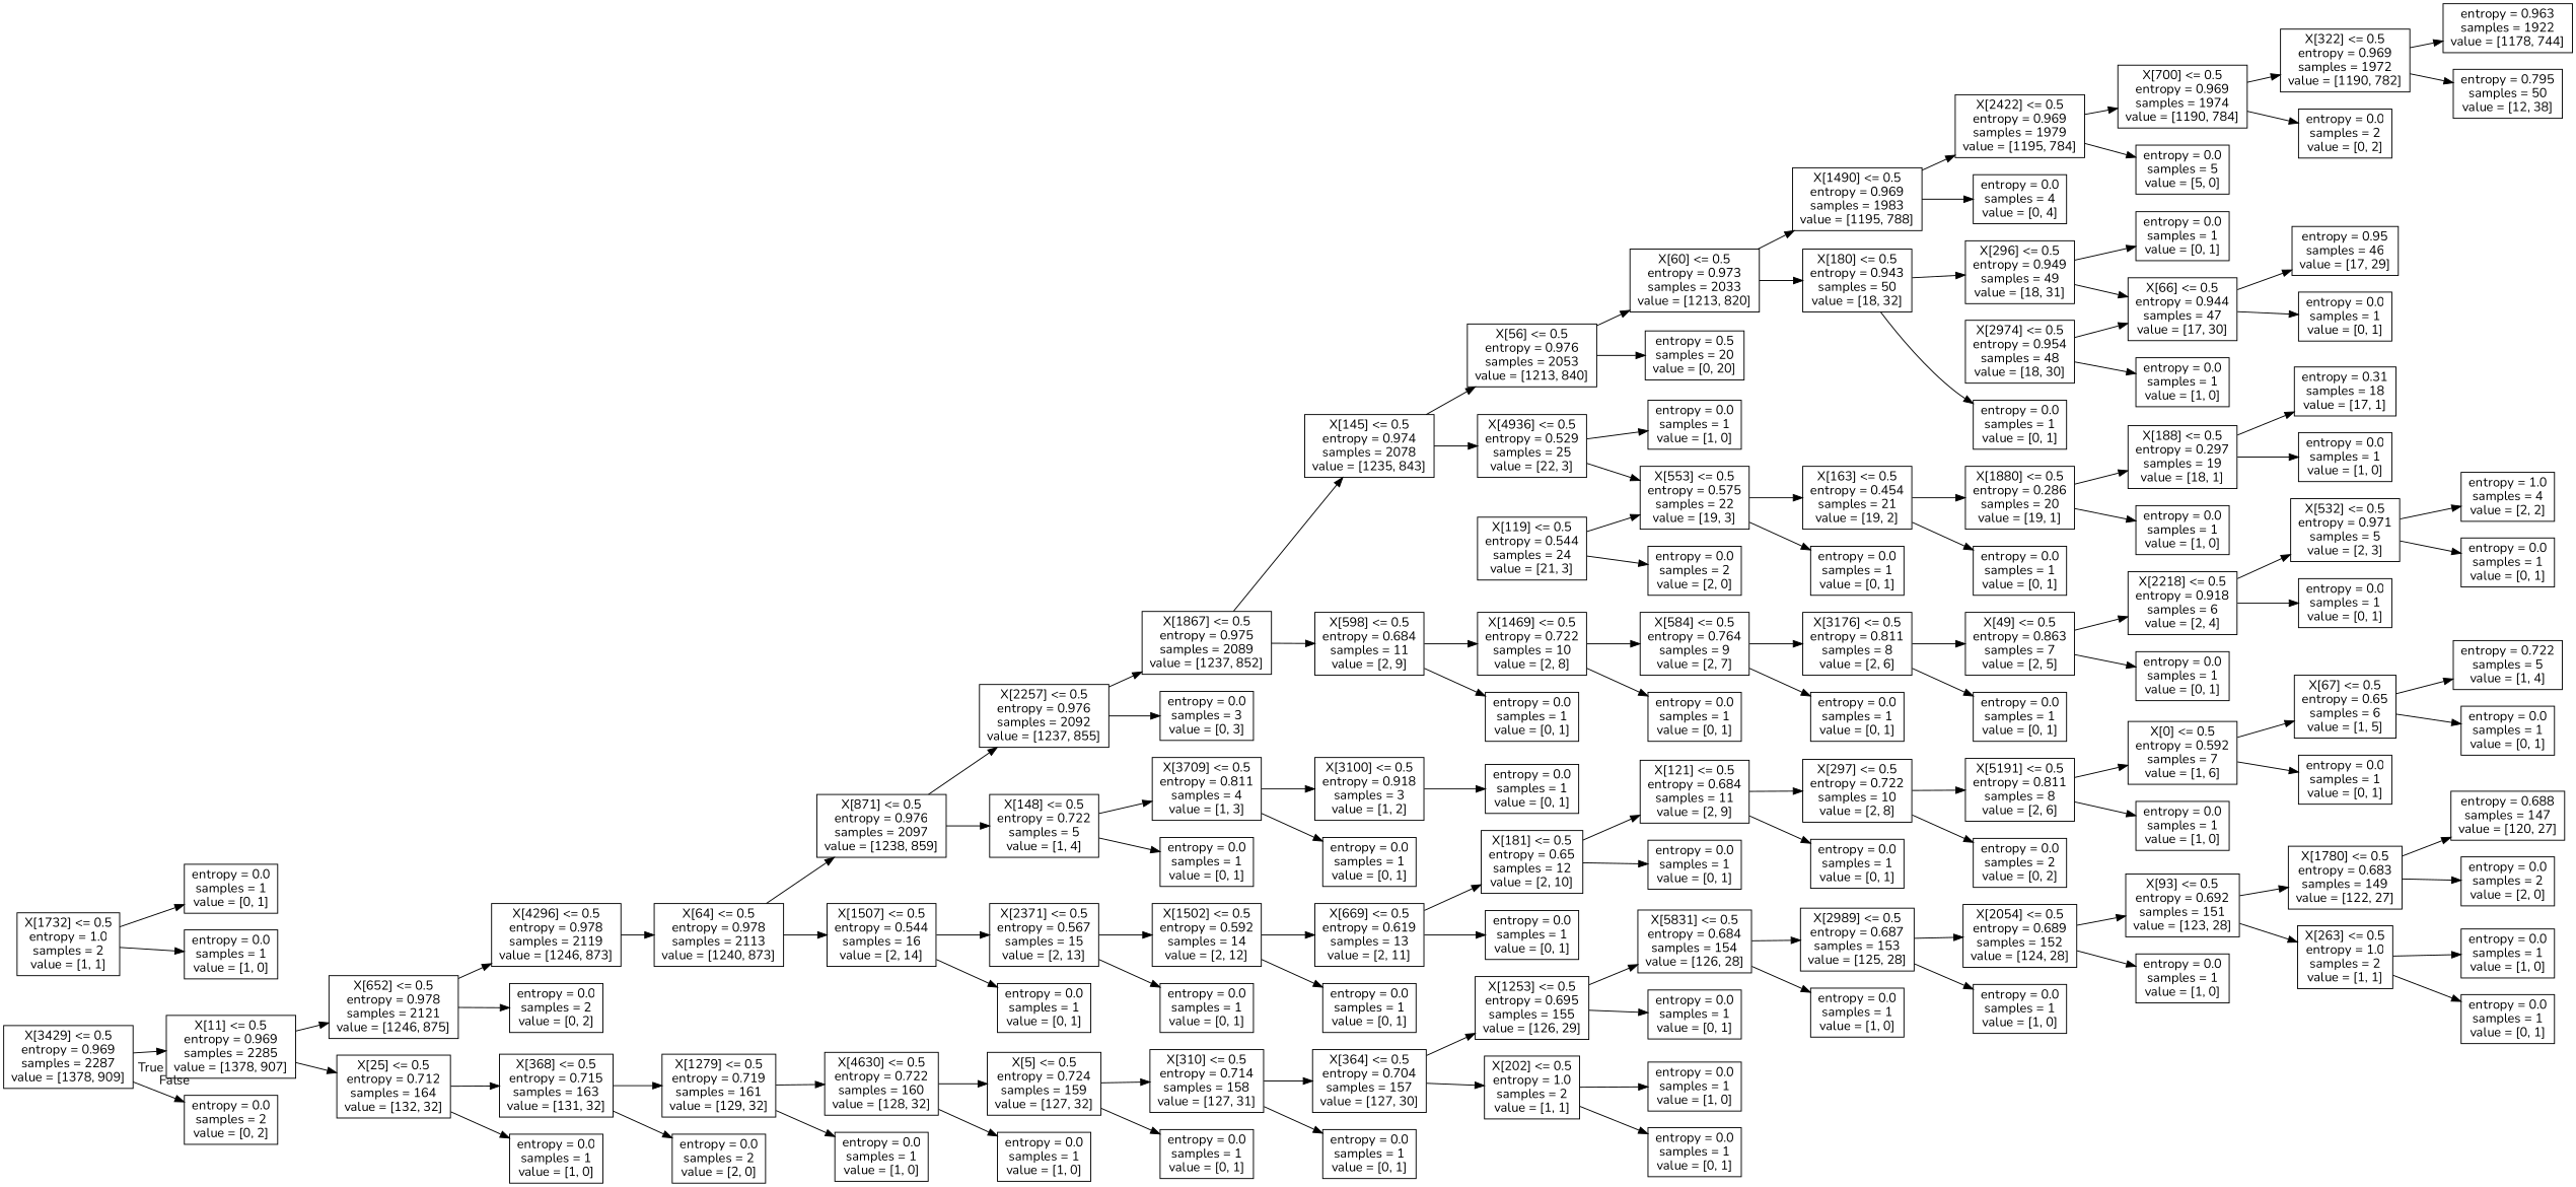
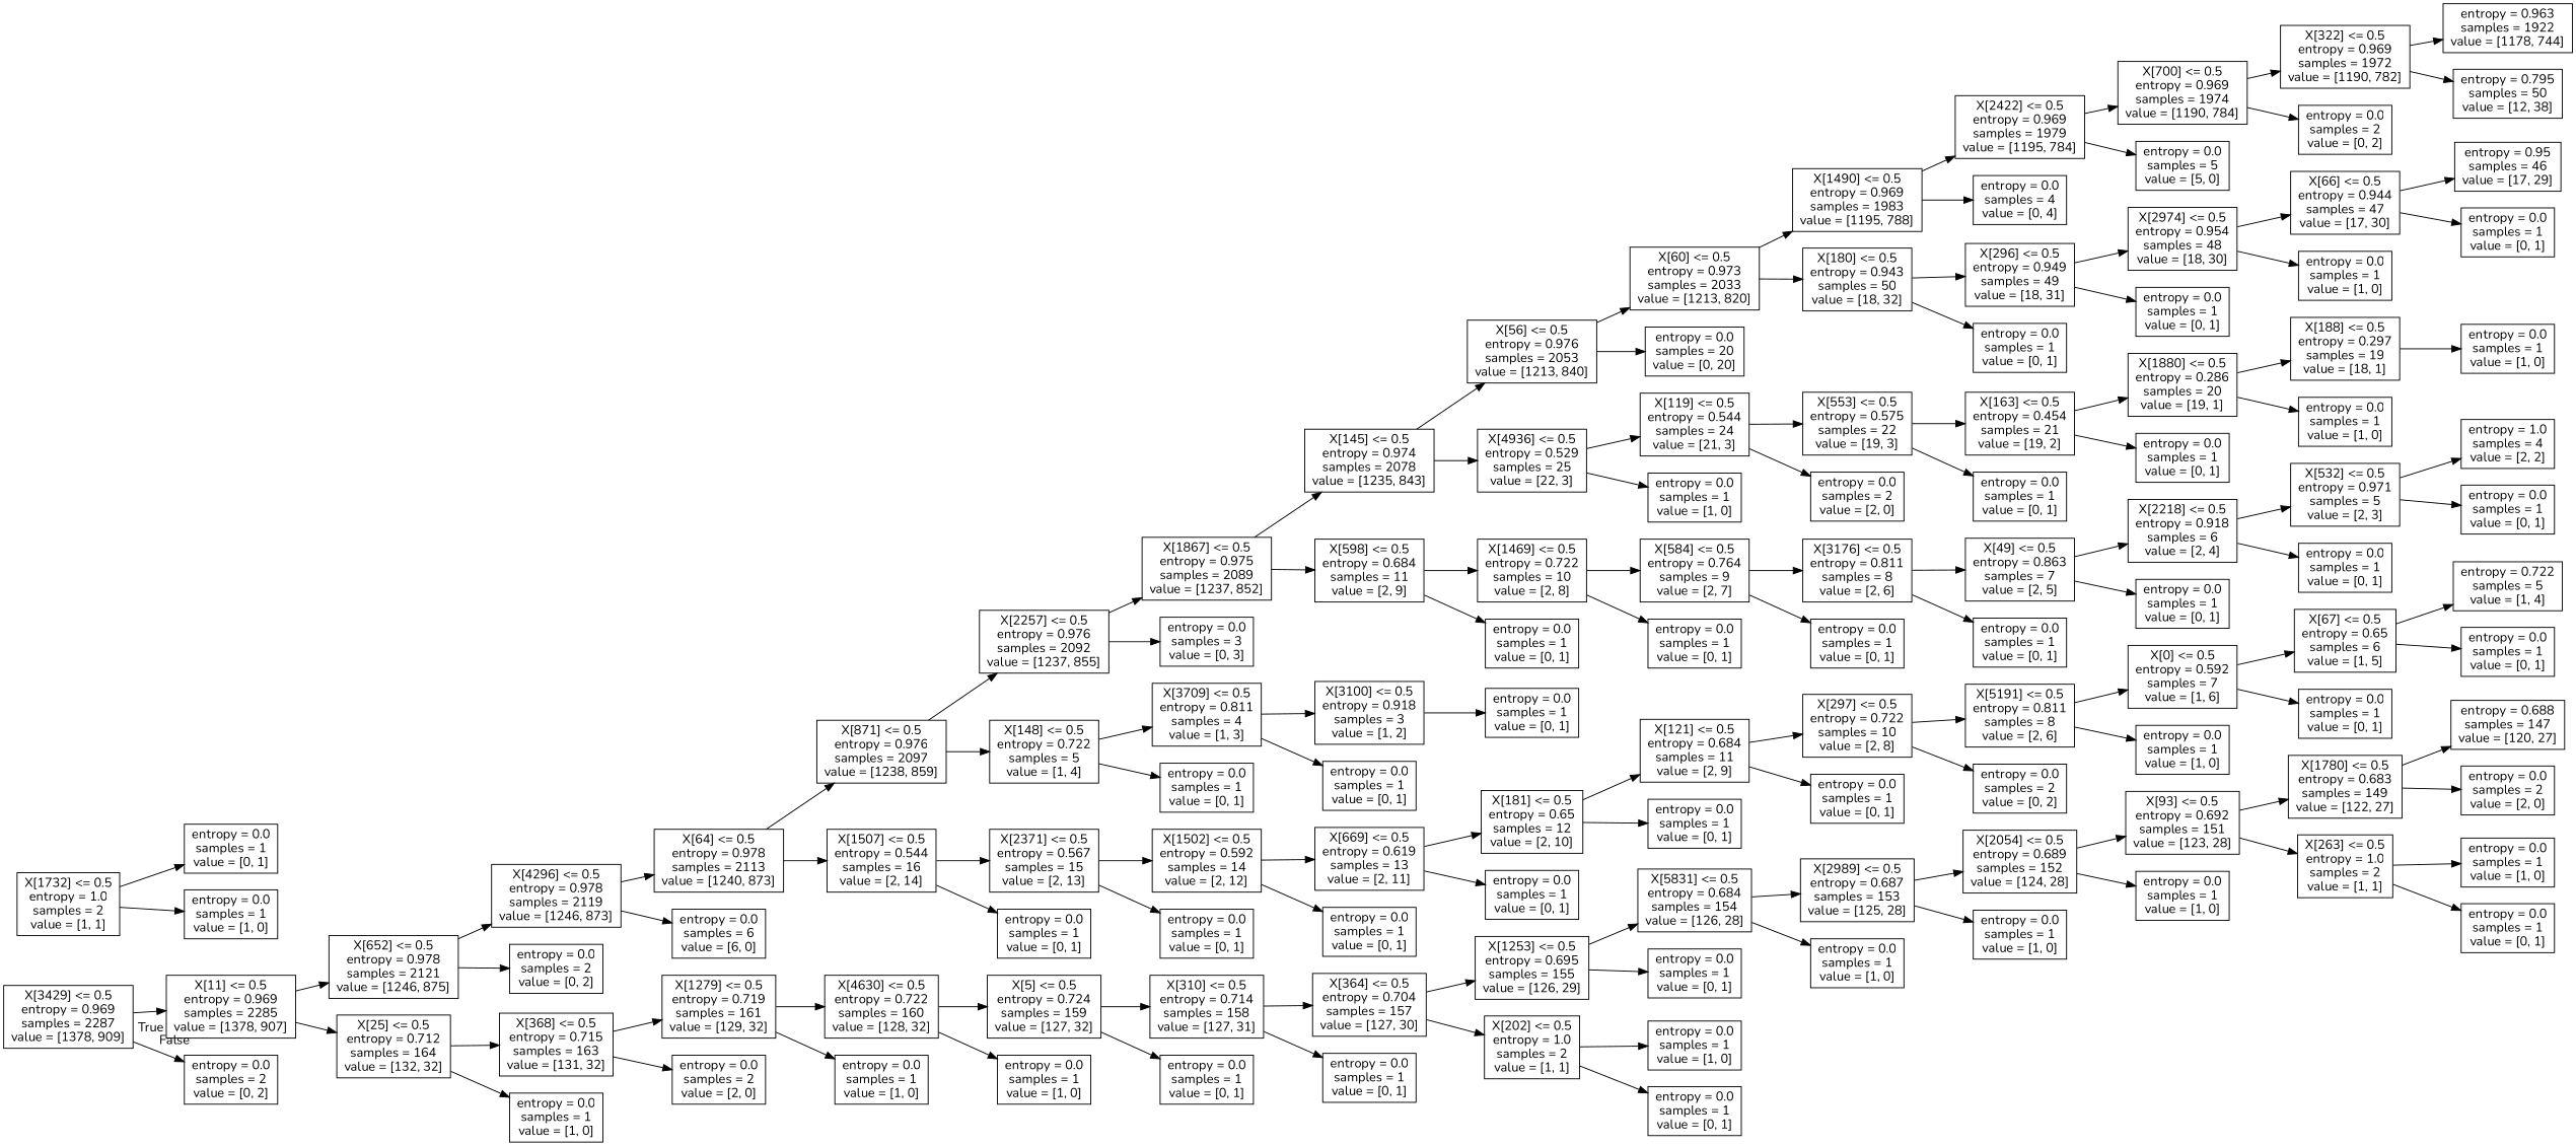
  digraph {
    fontname=Nunito
    rankdir=LR
    node [fontname=Nunito shape=box]
    edge [fontname=Nunito]
    n1 [label="X[3429] <= 0.5\nentropy = 0.969\nsamples = 2287\nvalue = [1378, 909]"]
    n2 [label="X[11] <= 0.5\nentropy = 0.969\nsamples = 2285\nvalue = [1378, 907]"]
    n3 [label="entropy = 0.0\nsamples = 2\nvalue = [0, 2]"]
    n4 [label="X[652] <= 0.5\nentropy = 0.978\nsamples = 2121\nvalue = [1246, 875]"]
    n5 [label="X[25] <= 0.5\nentropy = 0.712\nsamples = 164\nvalue = [132, 32]"]
    n6 [label="X[4296] <= 0.5\nentropy = 0.978\nsamples = 2119\nvalue = [1246, 873]"]
    n7 [label="entropy = 0.0\nsamples = 2\nvalue = [0, 2]"]
    n8 [label="X[368] <= 0.5\nentropy = 0.715\nsamples = 163\nvalue = [131, 32]"]
    n9 [label="entropy = 0.0\nsamples = 1\nvalue = [1, 0]"]
    n10 [label="X[64] <= 0.5\nentropy = 0.978\nsamples = 2113\nvalue = [1240, 873]"]
+   n11 [label="entropy = 0.0\nsamples = 6\nvalue = [6, 0]"]
    n12 [label="X[871] <= 0.5\nentropy = 0.976\nsamples = 2097\nvalue = [1238, 859]"]
    n13 [label="X[1507] <= 0.5\nentropy = 0.544\nsamples = 16\nvalue = [2, 14]"]
    n14 [label="X[2257] <= 0.5\nentropy = 0.976\nsamples = 2092\nvalue = [1237, 855]"]
    n15 [label="X[148] <= 0.5\nentropy = 0.722\nsamples = 5\nvalue = [1, 4]"]
    n16 [label="X[2371] <= 0.5\nentropy = 0.567\nsamples = 15\nvalue = [2, 13]"]
    n17 [label="entropy = 0.0\nsamples = 1\nvalue = [0, 1]"]
    n18 [label="X[1867] <= 0.5\nentropy = 0.975\nsamples = 2089\nvalue = [1237, 852]"]
    n19 [label="entropy = 0.0\nsamples = 3\nvalue = [0, 3]"]
    n20 [label="X[3709] <= 0.5\nentropy = 0.811\nsamples = 4\nvalue = [1, 3]"]
    n21 [label="entropy = 0.0\nsamples = 1\nvalue = [0, 1]"]
    n22 [label="X[145] <= 0.5\nentropy = 0.974\nsamples = 2078\nvalue = [1235, 843]"]
    n23 [label="X[598] <= 0.5\nentropy = 0.684\nsamples = 11\nvalue = [2, 9]"]
    n24 [label="X[56] <= 0.5\nentropy = 0.976\nsamples = 2053\nvalue = [1213, 840]"]
    n25 [label="X[4936] <= 0.5\nentropy = 0.529\nsamples = 25\nvalue = [22, 3]"]
    n26 [label="X[1469] <= 0.5\nentropy = 0.722\nsamples = 10\nvalue = [2, 8]"]
    n27 [label="entropy = 0.0\nsamples = 1\nvalue = [0, 1]"]
    n28 [label="X[60] <= 0.5\nentropy = 0.973\nsamples = 2033\nvalue = [1213, 820]"]
-   n29 [label="entropy = 0.5\nsamples = 20\nvalue = [0, 20]"]
+   n29 [label="entropy = 0.0\nsamples = 20\nvalue = [0, 20]"]
    n30 [label="X[119] <= 0.5\nentropy = 0.544\nsamples = 24\nvalue = [21, 3]"]
    n31 [label="entropy = 0.0\nsamples = 1\nvalue = [1, 0]"]
    n32 [label="X[1490] <= 0.5\nentropy = 0.969\nsamples = 1983\nvalue = [1195, 788]"]
    n33 [label="X[180] <= 0.5\nentropy = 0.943\nsamples = 50\nvalue = [18, 32]"]
    n34 [label="X[2422] <= 0.5\nentropy = 0.969\nsamples = 1979\nvalue = [1195, 784]"]
    n35 [label="entropy = 0.0\nsamples = 4\nvalue = [0, 4]"]
    n36 [label="X[296] <= 0.5\nentropy = 0.949\nsamples = 49\nvalue = [18, 31]"]
    n37 [label="entropy = 0.0\nsamples = 1\nvalue = [0, 1]"]
    n38 [label="X[700] <= 0.5\nentropy = 0.969\nsamples = 1974\nvalue = [1190, 784]"]
    n39 [label="entropy = 0.0\nsamples = 5\nvalue = [5, 0]"]
    n40 [label="X[322] <= 0.5\nentropy = 0.969\nsamples = 1972\nvalue = [1190, 782]"]
    n41 [label="entropy = 0.0\nsamples = 2\nvalue = [0, 2]"]
    n42 [label="entropy = 0.963\nsamples = 1922\nvalue = [1178, 744]"]
    n43 [label="entropy = 0.795\nsamples = 50\nvalue = [12, 38]"]
    n44 [label="X[2974] <= 0.5\nentropy = 0.954\nsamples = 48\nvalue = [18, 30]"]
    n45 [label="entropy = 0.0\nsamples = 1\nvalue = [0, 1]"]
    n46 [label="X[66] <= 0.5\nentropy = 0.944\nsamples = 47\nvalue = [17, 30]"]
    n47 [label="entropy = 0.0\nsamples = 1\nvalue = [1, 0]"]
    n48 [label="entropy = 0.95\nsamples = 46\nvalue = [17, 29]"]
    n49 [label="entropy = 0.0\nsamples = 1\nvalue = [0, 1]"]
    n50 [label="X[553] <= 0.5\nentropy = 0.575\nsamples = 22\nvalue = [19, 3]"]
    n51 [label="entropy = 0.0\nsamples = 2\nvalue = [2, 0]"]
    n52 [label="X[163] <= 0.5\nentropy = 0.454\nsamples = 21\nvalue = [19, 2]"]
    n53 [label="entropy = 0.0\nsamples = 1\nvalue = [0, 1]"]
    n54 [label="X[1880] <= 0.5\nentropy = 0.286\nsamples = 20\nvalue = [19, 1]"]
    n55 [label="entropy = 0.0\nsamples = 1\nvalue = [0, 1]"]
    n56 [label="X[188] <= 0.5\nentropy = 0.297\nsamples = 19\nvalue = [18, 1]"]
    n57 [label="entropy = 0.0\nsamples = 1\nvalue = [1, 0]"]
-   n58 [label="entropy = 0.31\nsamples = 18\nvalue = [17, 1]"]
    n59 [label="entropy = 0.0\nsamples = 1\nvalue = [1, 0]"]
    n60 [label="X[584] <= 0.5\nentropy = 0.764\nsamples = 9\nvalue = [2, 7]"]
    n61 [label="entropy = 0.0\nsamples = 1\nvalue = [0, 1]"]
    n62 [label="X[3176] <= 0.5\nentropy = 0.811\nsamples = 8\nvalue = [2, 6]"]
    n63 [label="entropy = 0.0\nsamples = 1\nvalue = [0, 1]"]
    n64 [label="X[49] <= 0.5\nentropy = 0.863\nsamples = 7\nvalue = [2, 5]"]
    n65 [label="entropy = 0.0\nsamples = 1\nvalue = [0, 1]"]
    n66 [label="X[2218] <= 0.5\nentropy = 0.918\nsamples = 6\nvalue = [2, 4]"]
    n67 [label="entropy = 0.0\nsamples = 1\nvalue = [0, 1]"]
    n68 [label="X[532] <= 0.5\nentropy = 0.971\nsamples = 5\nvalue = [2, 3]"]
    n69 [label="entropy = 0.0\nsamples = 1\nvalue = [0, 1]"]
    n70 [label="entropy = 1.0\nsamples = 4\nvalue = [2, 2]"]
    n71 [label="entropy = 0.0\nsamples = 1\nvalue = [0, 1]"]
    n72 [label="X[3100] <= 0.5\nentropy = 0.918\nsamples = 3\nvalue = [1, 2]"]
    n73 [label="entropy = 0.0\nsamples = 1\nvalue = [0, 1]"]
    n74 [label="entropy = 0.0\nsamples = 1\nvalue = [0, 1]"]
    n75 [label="X[1732] <= 0.5\nentropy = 1.0\nsamples = 2\nvalue = [1, 1]"]
    n76 [label="entropy = 0.0\nsamples = 1\nvalue = [0, 1]"]
    n77 [label="entropy = 0.0\nsamples = 1\nvalue = [1, 0]"]
    n78 [label="X[1502] <= 0.5\nentropy = 0.592\nsamples = 14\nvalue = [2, 12]"]
    n79 [label="entropy = 0.0\nsamples = 1\nvalue = [0, 1]"]
    n80 [label="X[669] <= 0.5\nentropy = 0.619\nsamples = 13\nvalue = [2, 11]"]
    n81 [label="entropy = 0.0\nsamples = 1\nvalue = [0, 1]"]
    n82 [label="X[181] <= 0.5\nentropy = 0.65\nsamples = 12\nvalue = [2, 10]"]
    n83 [label="entropy = 0.0\nsamples = 1\nvalue = [0, 1]"]
    n84 [label="X[121] <= 0.5\nentropy = 0.684\nsamples = 11\nvalue = [2, 9]"]
    n85 [label="entropy = 0.0\nsamples = 1\nvalue = [0, 1]"]
    n86 [label="X[297] <= 0.5\nentropy = 0.722\nsamples = 10\nvalue = [2, 8]"]
    n87 [label="entropy = 0.0\nsamples = 1\nvalue = [0, 1]"]
    n88 [label="X[5191] <= 0.5\nentropy = 0.811\nsamples = 8\nvalue = [2, 6]"]
    n89 [label="entropy = 0.0\nsamples = 2\nvalue = [0, 2]"]
    n90 [label="X[0] <= 0.5\nentropy = 0.592\nsamples = 7\nvalue = [1, 6]"]
    n91 [label="entropy = 0.0\nsamples = 1\nvalue = [1, 0]"]
    n92 [label="X[67] <= 0.5\nentropy = 0.65\nsamples = 6\nvalue = [1, 5]"]
    n93 [label="entropy = 0.0\nsamples = 1\nvalue = [0, 1]"]
    n94 [label="entropy = 0.722\nsamples = 5\nvalue = [1, 4]"]
    n95 [label="entropy = 0.0\nsamples = 1\nvalue = [0, 1]"]
    n96 [label="X[1279] <= 0.5\nentropy = 0.719\nsamples = 161\nvalue = [129, 32]"]
    n97 [label="entropy = 0.0\nsamples = 2\nvalue = [2, 0]"]
    n98 [label="X[4630] <= 0.5\nentropy = 0.722\nsamples = 160\nvalue = [128, 32]"]
    n99 [label="entropy = 0.0\nsamples = 1\nvalue = [1, 0]"]
    n100 [label="X[5] <= 0.5\nentropy = 0.724\nsamples = 159\nvalue = [127, 32]"]
    n101 [label="entropy = 0.0\nsamples = 1\nvalue = [1, 0]"]
    n102 [label="X[310] <= 0.5\nentropy = 0.714\nsamples = 158\nvalue = [127, 31]"]
    n103 [label="entropy = 0.0\nsamples = 1\nvalue = [0, 1]"]
    n104 [label="X[364] <= 0.5\nentropy = 0.704\nsamples = 157\nvalue = [127, 30]"]
    n105 [label="entropy = 0.0\nsamples = 1\nvalue = [0, 1]"]
    n106 [label="X[1253] <= 0.5\nentropy = 0.695\nsamples = 155\nvalue = [126, 29]"]
    n107 [label="X[202] <= 0.5\nentropy = 1.0\nsamples = 2\nvalue = [1, 1]"]
    n108 [label="X[5831] <= 0.5\nentropy = 0.684\nsamples = 154\nvalue = [126, 28]"]
    n109 [label="entropy = 0.0\nsamples = 1\nvalue = [0, 1]"]
    n110 [label="entropy = 0.0\nsamples = 1\nvalue = [1, 0]"]
    n111 [label="entropy = 0.0\nsamples = 1\nvalue = [0, 1]"]
    n112 [label="X[2989] <= 0.5\nentropy = 0.687\nsamples = 153\nvalue = [125, 28]"]
    n113 [label="entropy = 0.0\nsamples = 1\nvalue = [1, 0]"]
    n114 [label="X[2054] <= 0.5\nentropy = 0.689\nsamples = 152\nvalue = [124, 28]"]
    n115 [label="entropy = 0.0\nsamples = 1\nvalue = [1, 0]"]
    n116 [label="X[93] <= 0.5\nentropy = 0.692\nsamples = 151\nvalue = [123, 28]"]
    n117 [label="entropy = 0.0\nsamples = 1\nvalue = [1, 0]"]
    n118 [label="X[1780] <= 0.5\nentropy = 0.683\nsamples = 149\nvalue = [122, 27]"]
    n119 [label="X[263] <= 0.5\nentropy = 1.0\nsamples = 2\nvalue = [1, 1]"]
    n120 [label="entropy = 0.688\nsamples = 147\nvalue = [120, 27]"]
    n121 [label="entropy = 0.0\nsamples = 2\nvalue = [2, 0]"]
    n122 [label="entropy = 0.0\nsamples = 1\nvalue = [1, 0]"]
    n123 [label="entropy = 0.0\nsamples = 1\nvalue = [0, 1]"]
    n1 -> n2 [headlabel=True labelangle=45 labeldistance=2.5]
    n1 -> n3 [headlabel=False labelangle=-45 labeldistance=2.5]
    n2 -> n4
    n2 -> n5
    n4 -> n6
    n4 -> n7
    n5 -> n8
    n5 -> n9
    n6 -> n10
+   n6 -> n11
    n8 -> n96
    n8 -> n97
    n10 -> n12
    n10 -> n13
    n12 -> n14
    n12 -> n15
    n13 -> n16
    n13 -> n17
    n14 -> n18
    n14 -> n19
    n15 -> n20
    n15 -> n21
    n16 -> n78
    n16 -> n79
    n18 -> n22
    n18 -> n23
    n20 -> n72
    n20 -> n73
    n22 -> n24
    n22 -> n25
    n23 -> n26
    n23 -> n27
    n24 -> n28
    n24 -> n29
-   n25 -> n50
+   n25 -> n30
    n25 -> n31
    n26 -> n60
    n26 -> n61
    n28 -> n32
    n28 -> n33
    n30 -> n50
    n30 -> n51
    n32 -> n34
    n32 -> n35
    n33 -> n36
    n33 -> n37
    n34 -> n38
    n34 -> n39
-   n36 -> n46
+   n36 -> n44
    n36 -> n45
    n38 -> n40
    n38 -> n41
    n40 -> n42
    n40 -> n43
    n44 -> n46
    n44 -> n47
    n46 -> n48
    n46 -> n49
    n50 -> n52
    n50 -> n53
    n52 -> n54
    n52 -> n55
    n54 -> n56
    n54 -> n57
-   n56 -> n58
    n56 -> n59
    n60 -> n62
    n60 -> n63
    n62 -> n64
    n62 -> n65
    n64 -> n66
    n64 -> n67
    n66 -> n68
    n66 -> n69
    n68 -> n70
    n68 -> n71
    n72 -> n74
    n75 -> n76
    n75 -> n77
    n78 -> n80
    n78 -> n81
    n80 -> n82
    n80 -> n83
    n82 -> n84
    n82 -> n85
    n84 -> n86
    n84 -> n87
    n86 -> n88
    n86 -> n89
    n88 -> n90
    n88 -> n91
    n90 -> n92
    n90 -> n93
    n92 -> n94
    n92 -> n95
    n96 -> n98
    n96 -> n99
    n98 -> n100
    n98 -> n101
    n100 -> n102
    n100 -> n103
    n102 -> n104
    n102 -> n105
    n104 -> n106
    n104 -> n107
    n106 -> n108
    n106 -> n109
    n107 -> n110
    n107 -> n111
    n108 -> n112
    n108 -> n113
    n112 -> n114
    n112 -> n115
    n114 -> n116
    n114 -> n117
    n116 -> n118
    n116 -> n119
    n118 -> n120
    n118 -> n121
    n119 -> n122
    n119 -> n123
  }
